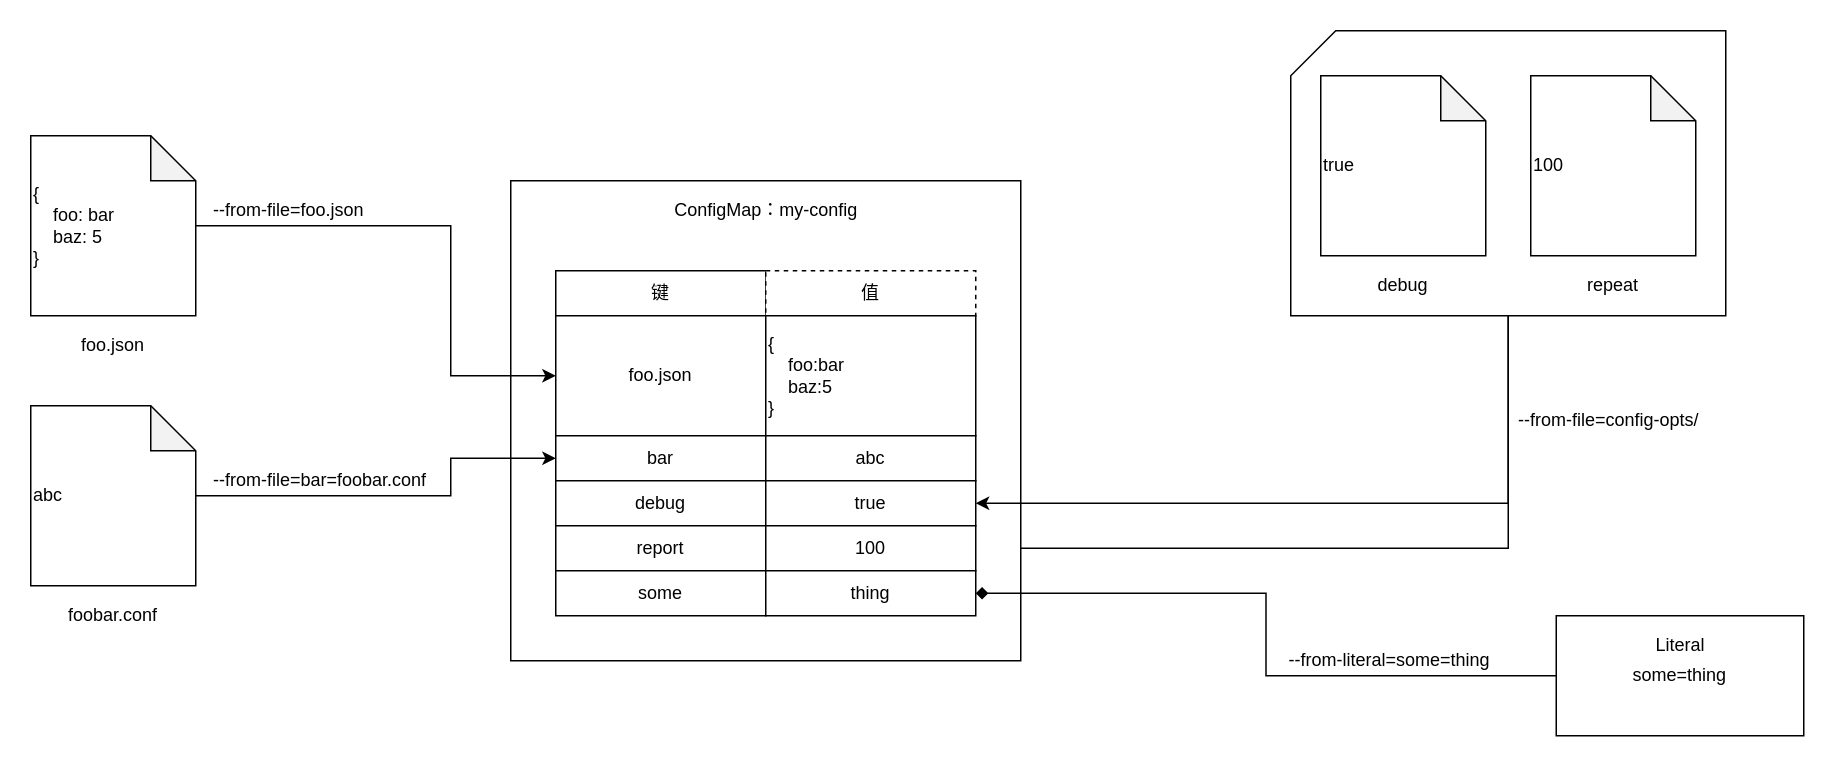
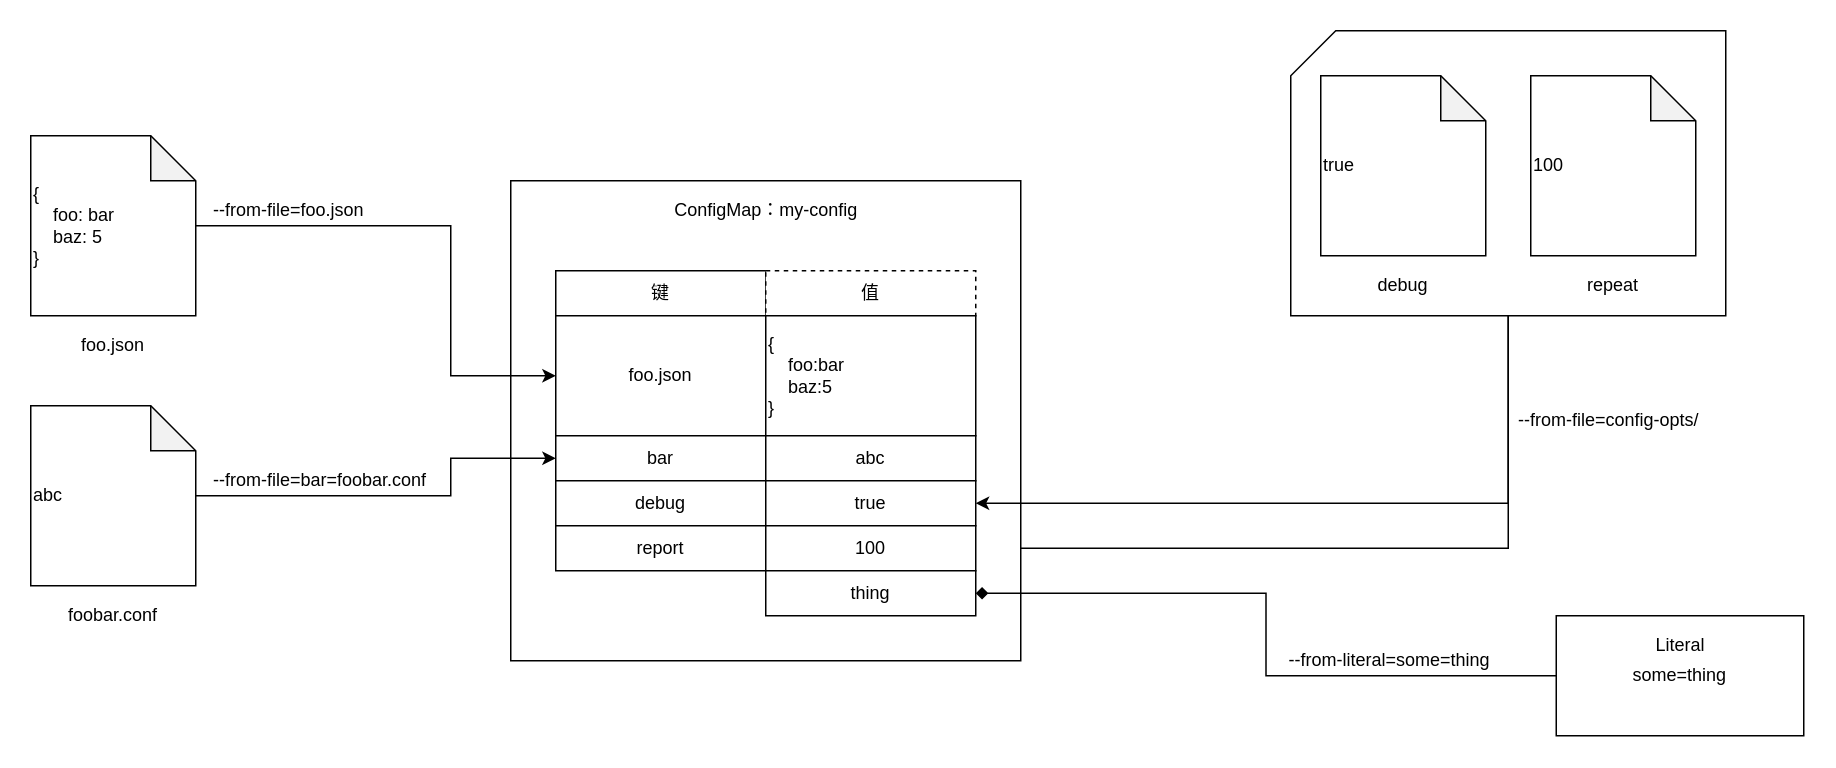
  <mxCell id="0" />
  <mxCell id="1" parent="0" />
  <mxCell id="2" style="edgeStyle=orthogonalEdgeStyle;rounded=0;orthogonalLoop=1;jettySize=auto;html=1;entryX=1;entryY=0.5;entryDx=0;entryDy=0;" edge="1" parent="1" source="3" target="16"><mxGeometry relative="1" as="geometry"><Array as="points"><mxPoint x="1005" y="365" /></Array></mxGeometry></mxCell>
  <mxCell id="3" value="" style="shape=card;whiteSpace=wrap;html=1;align=left;" vertex="1" parent="1"><mxGeometry x="860" y="20" width="290" height="190" as="geometry" /></mxCell>
  <mxCell id="4" value="" style="rounded=0;whiteSpace=wrap;html=1;" vertex="1" parent="1"><mxGeometry x="340" y="120" width="340" height="320" as="geometry" /></mxCell>
  <mxCell id="5" value="ConfigMap：my-config" style="text;html=1;strokeColor=none;fillColor=none;align=center;verticalAlign=middle;whiteSpace=wrap;rounded=0;" vertex="1" parent="1"><mxGeometry x="417.5" y="130" width="185" height="20" as="geometry" /></mxCell>
  <mxCell id="6" value="键" style="rounded=0;whiteSpace=wrap;html=1;" vertex="1" parent="1"><mxGeometry x="370" y="180" width="140" height="30" as="geometry" /></mxCell>
  <mxCell id="7" value="值" style="rounded=0;whiteSpace=wrap;html=1;dashed=1;" vertex="1" parent="1"><mxGeometry x="510" y="180" width="140" height="30" as="geometry" /></mxCell>
  <mxCell id="8" value="foo.json" style="rounded=0;whiteSpace=wrap;html=1;" vertex="1" parent="1"><mxGeometry x="370" y="210" width="140" height="80" as="geometry" /></mxCell>
  <mxCell id="9" value="{&lt;br&gt;&amp;nbsp; &amp;nbsp; foo:bar&lt;br&gt;&lt;div&gt;&lt;span&gt;&amp;nbsp; &amp;nbsp; baz:5&lt;/span&gt;&lt;/div&gt;}" style="rounded=0;whiteSpace=wrap;html=1;align=left;" vertex="1" parent="1"><mxGeometry x="510" y="210" width="140" height="80" as="geometry" /></mxCell>
  <mxCell id="10" value="bar" style="rounded=0;whiteSpace=wrap;html=1;" vertex="1" parent="1"><mxGeometry x="370" y="290" width="140" height="30" as="geometry" /></mxCell>
  <mxCell id="11" value="debug" style="rounded=0;whiteSpace=wrap;html=1;" vertex="1" parent="1"><mxGeometry x="370" y="320" width="140" height="30" as="geometry" /></mxCell>
  <mxCell id="12" value="report" style="rounded=0;whiteSpace=wrap;html=1;" vertex="1" parent="1"><mxGeometry x="370" y="350" width="140" height="30" as="geometry" /></mxCell>
- <mxCell id="13" value="some" style="rounded=0;whiteSpace=wrap;html=1;" vertex="1" parent="1"><mxGeometry x="370" y="380" width="140" height="30" as="geometry" /></mxCell>
  <mxCell id="14" value="abc" style="rounded=0;whiteSpace=wrap;html=1;" vertex="1" parent="1"><mxGeometry x="510" y="290" width="140" height="30" as="geometry" /></mxCell>
  <mxCell id="15" value="true" style="rounded=0;whiteSpace=wrap;html=1;" vertex="1" parent="1"><mxGeometry x="510" y="320" width="140" height="30" as="geometry" /></mxCell>
  <mxCell id="16" value="100" style="rounded=0;whiteSpace=wrap;html=1;" vertex="1" parent="1"><mxGeometry x="510" y="350" width="140" height="30" as="geometry" /></mxCell>
  <mxCell id="17" value="thing" style="rounded=0;whiteSpace=wrap;html=1;" vertex="1" parent="1"><mxGeometry x="510" y="380" width="140" height="30" as="geometry" /></mxCell>
  <mxCell id="18" style="edgeStyle=orthogonalEdgeStyle;rounded=0;orthogonalLoop=1;jettySize=auto;html=1;" edge="1" parent="1" source="19" target="8"><mxGeometry relative="1" as="geometry"><Array as="points"><mxPoint x="300" y="150" /><mxPoint x="300" y="250" /></Array></mxGeometry></mxCell>
  <mxCell id="19" value="{&lt;br&gt;&amp;nbsp; &amp;nbsp; foo: bar&lt;br&gt;&amp;nbsp; &amp;nbsp; baz: 5&lt;br&gt;}" style="shape=note;whiteSpace=wrap;html=1;backgroundOutline=1;darkOpacity=0.05;align=left;" vertex="1" parent="1"><mxGeometry x="20" y="90" width="110" height="120" as="geometry" /></mxCell>
  <mxCell id="20" value="foo.json" style="text;html=1;strokeColor=none;fillColor=none;align=center;verticalAlign=middle;whiteSpace=wrap;rounded=0;" vertex="1" parent="1"><mxGeometry x="30" y="220" width="90" height="20" as="geometry" /></mxCell>
  <mxCell id="21" value="--from-file=foo.json" style="text;html=1;strokeColor=none;fillColor=none;align=left;verticalAlign=middle;whiteSpace=wrap;rounded=0;" vertex="1" parent="1"><mxGeometry x="140" y="130" width="110" height="20" as="geometry" /></mxCell>
  <mxCell id="22" style="edgeStyle=orthogonalEdgeStyle;rounded=0;orthogonalLoop=1;jettySize=auto;html=1;" edge="1" parent="1" source="23" target="10"><mxGeometry relative="1" as="geometry"><Array as="points"><mxPoint x="300" y="330" /><mxPoint x="300" y="305" /></Array></mxGeometry></mxCell>
  <mxCell id="23" value="abc" style="shape=note;whiteSpace=wrap;html=1;backgroundOutline=1;darkOpacity=0.05;align=left;" vertex="1" parent="1"><mxGeometry x="20" y="270" width="110" height="120" as="geometry" /></mxCell>
  <mxCell id="24" value="foobar.conf" style="text;html=1;strokeColor=none;fillColor=none;align=center;verticalAlign=middle;whiteSpace=wrap;rounded=0;" vertex="1" parent="1"><mxGeometry x="30" y="400" width="90" height="20" as="geometry" /></mxCell>
  <mxCell id="25" value="--from-file=bar=foobar.conf" style="text;html=1;strokeColor=none;fillColor=none;align=left;verticalAlign=middle;whiteSpace=wrap;rounded=0;" vertex="1" parent="1"><mxGeometry x="140" y="310" width="170" height="20" as="geometry" /></mxCell>
  <mxCell id="26" value="true" style="shape=note;whiteSpace=wrap;html=1;backgroundOutline=1;darkOpacity=0.05;align=left;" vertex="1" parent="1"><mxGeometry x="880" y="50" width="110" height="120" as="geometry" /></mxCell>
  <mxCell id="27" value="100" style="shape=note;whiteSpace=wrap;html=1;backgroundOutline=1;darkOpacity=0.05;align=left;" vertex="1" parent="1"><mxGeometry x="1020" y="50" width="110" height="120" as="geometry" /></mxCell>
  <mxCell id="28" value="debug" style="text;html=1;strokeColor=none;fillColor=none;align=center;verticalAlign=middle;whiteSpace=wrap;rounded=0;" vertex="1" parent="1"><mxGeometry x="880" y="180" width="110" height="20" as="geometry" /></mxCell>
  <mxCell id="29" value="repeat" style="text;html=1;strokeColor=none;fillColor=none;align=center;verticalAlign=middle;whiteSpace=wrap;rounded=0;" vertex="1" parent="1"><mxGeometry x="1020" y="180" width="110" height="20" as="geometry" /></mxCell>
  <mxCell id="30" style="edgeStyle=orthogonalEdgeStyle;rounded=0;orthogonalLoop=1;jettySize=auto;html=1;entryX=1;entryY=0.5;entryDx=0;entryDy=0;" edge="1" parent="1" source="3" target="15"><mxGeometry relative="1" as="geometry"><Array as="points"><mxPoint x="1005" y="335" /></Array></mxGeometry></mxCell>
  <mxCell id="31" value="--from-file=config-opts/" style="text;html=1;strokeColor=none;fillColor=none;align=left;verticalAlign=middle;whiteSpace=wrap;rounded=0;" vertex="1" parent="1"><mxGeometry x="1010" y="270" width="180" height="20" as="geometry" /></mxCell>
  <mxCell id="32" style="edgeStyle=orthogonalEdgeStyle;rounded=0;orthogonalLoop=1;jettySize=auto;html=1;entryX=1;entryY=0.5;entryDx=0;entryDy=0;endArrow=diamond;" edge="1" parent="1" source="33" target="17"><mxGeometry relative="1" as="geometry" /></mxCell>
  <mxCell id="33" value="some=thing" style="rounded=0;whiteSpace=wrap;html=1;align=center;" vertex="1" parent="1"><mxGeometry x="1037" y="410" width="165" height="80" as="geometry" /></mxCell>
  <mxCell id="34" value="Literal" style="text;html=1;strokeColor=none;fillColor=none;align=center;verticalAlign=middle;whiteSpace=wrap;rounded=0;" vertex="1" parent="1"><mxGeometry x="1099.5" y="420" width="40" height="20" as="geometry" /></mxCell>
  <mxCell id="35" value="--from-literal=some=thing" style="text;html=1;strokeColor=none;fillColor=none;align=left;verticalAlign=middle;whiteSpace=wrap;rounded=0;" vertex="1" parent="1"><mxGeometry x="857" y="430" width="180" height="20" as="geometry" /></mxCell>
